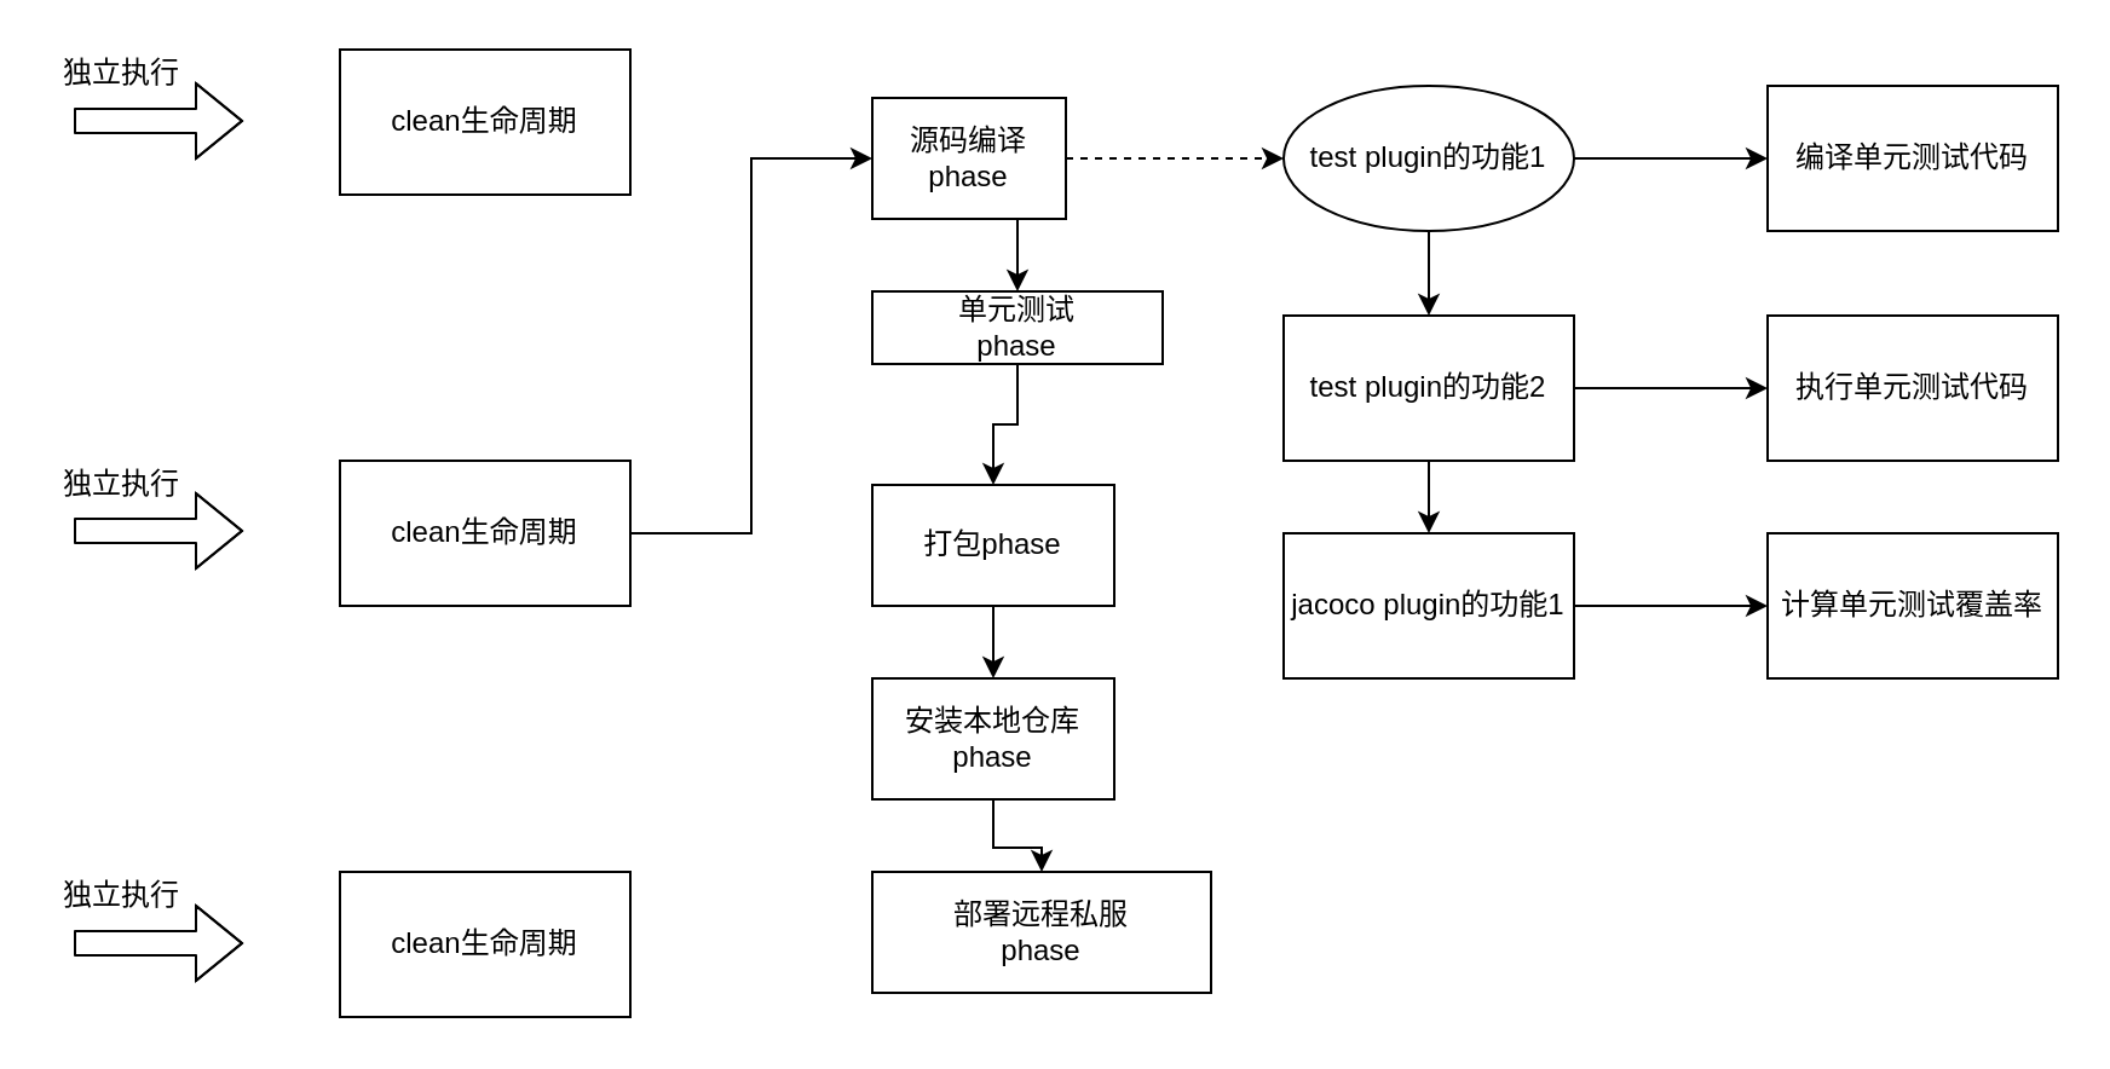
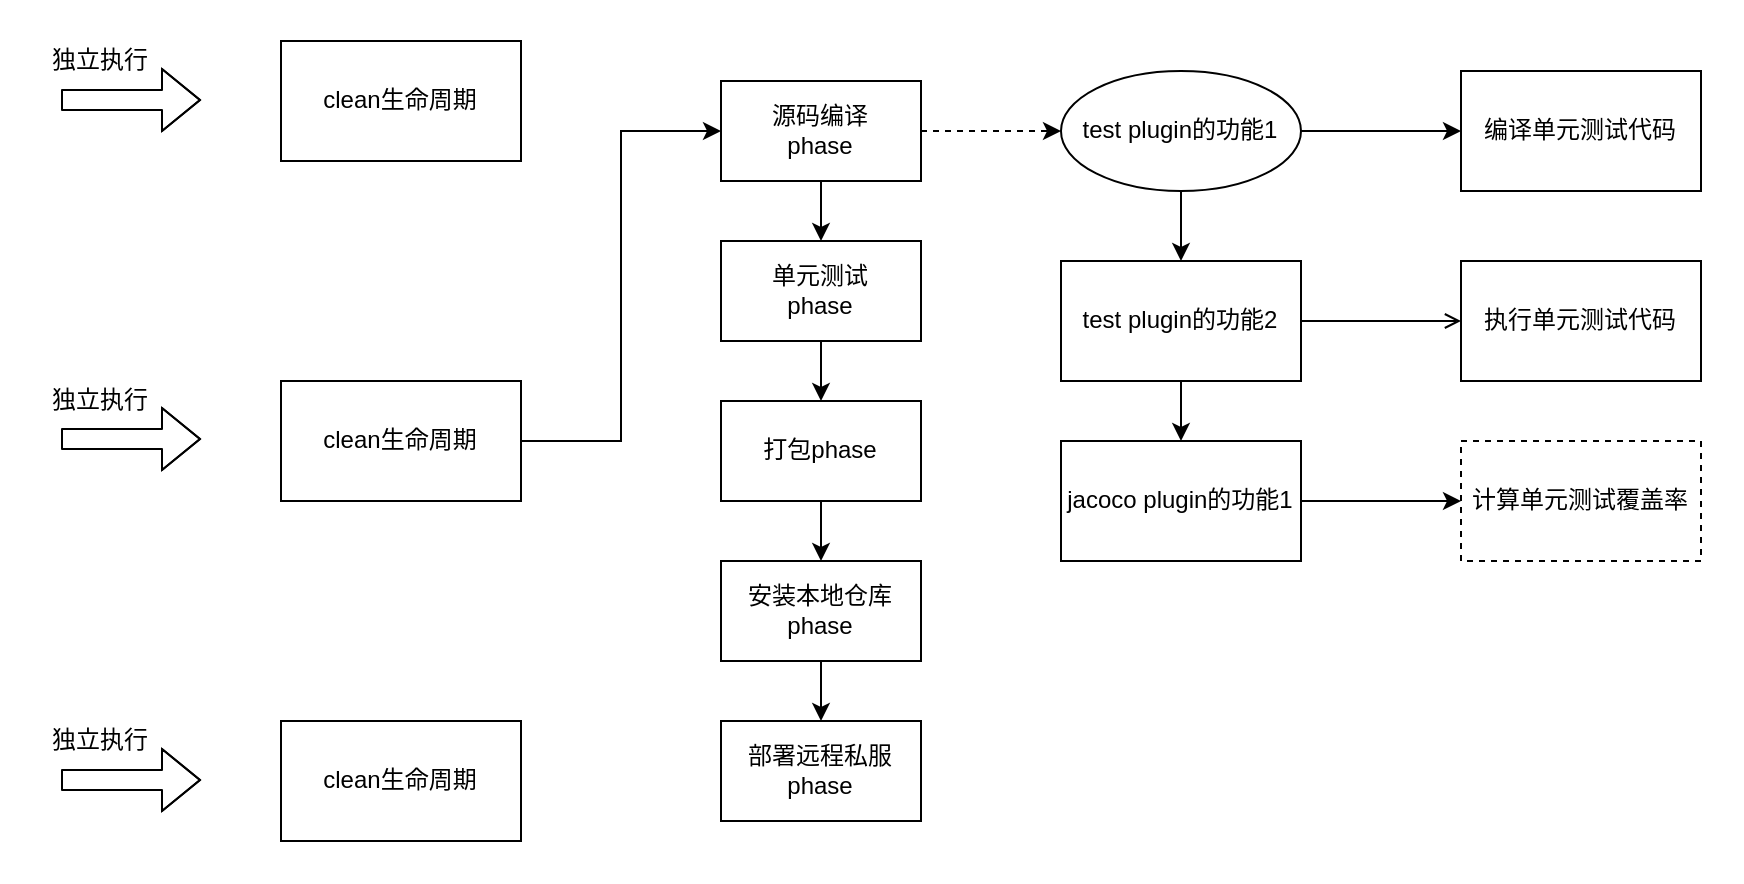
  <mxCell id="0" />
  <mxCell id="1" parent="0" />
  <mxCell id="2" value="clean生命周期" style="rounded=0;whiteSpace=wrap;html=1;" vertex="1" parent="1"><mxGeometry x="140" y="20" width="120" height="60" as="geometry" /></mxCell>
  <mxCell id="3" value="clean生命周期" style="rounded=0;whiteSpace=wrap;html=1;" vertex="1" parent="1"><mxGeometry x="140" y="360" width="120" height="60" as="geometry" /></mxCell>
  <mxCell id="4" style="edgeStyle=orthogonalEdgeStyle;rounded=0;orthogonalLoop=1;jettySize=auto;html=1;exitX=1;exitY=0.5;exitDx=0;exitDy=0;entryX=0;entryY=0.5;entryDx=0;entryDy=0;" edge="1" parent="1" source="5" target="10"><mxGeometry relative="1" as="geometry" /></mxCell>
  <mxCell id="5" value="clean生命周期" style="rounded=0;whiteSpace=wrap;html=1;" vertex="1" parent="1"><mxGeometry x="140" y="190" width="120" height="60" as="geometry" /></mxCell>
  <mxCell id="6" style="edgeStyle=orthogonalEdgeStyle;rounded=0;orthogonalLoop=1;jettySize=auto;html=1;exitX=0.5;exitY=1;exitDx=0;exitDy=0;entryX=0.5;entryY=0;entryDx=0;entryDy=0;" edge="1" parent="1" source="7" target="15"><mxGeometry relative="1" as="geometry" /></mxCell>
- <mxCell id="7" value="单元测试&lt;br&gt;phase" style="rounded=0;whiteSpace=wrap;html=1;" vertex="1" parent="1"><mxGeometry x="360" y="120" width="120" height="30" as="geometry" /></mxCell>
+ <mxCell id="7" value="单元测试&lt;br&gt;phase" style="rounded=0;whiteSpace=wrap;html=1;" vertex="1" parent="1"><mxGeometry x="360" y="120" width="100" height="50" as="geometry" /></mxCell>
  <mxCell id="8" style="edgeStyle=orthogonalEdgeStyle;rounded=0;orthogonalLoop=1;jettySize=auto;html=1;exitX=0.5;exitY=1;exitDx=0;exitDy=0;entryX=0.5;entryY=0;entryDx=0;entryDy=0;" edge="1" parent="1" source="10" target="7"><mxGeometry relative="1" as="geometry" /></mxCell>
  <mxCell id="9" value="" style="edgeStyle=orthogonalEdgeStyle;rounded=0;orthogonalLoop=1;jettySize=auto;html=1;dashed=1;" edge="1" parent="1" source="10" target="18"><mxGeometry relative="1" as="geometry" /></mxCell>
- <mxCell id="10" value="源码编译&lt;br&gt;phase" style="rounded=0;whiteSpace=wrap;html=1;" vertex="1" parent="1"><mxGeometry x="360" y="40" width="80" height="50" as="geometry" /></mxCell>
- <mxCell id="11" value="部署远程私服&lt;br&gt;phase" style="rounded=0;whiteSpace=wrap;html=1;" vertex="1" parent="1"><mxGeometry x="360" y="360" width="140" height="50" as="geometry" /></mxCell>
+ <mxCell id="10" value="源码编译&lt;br&gt;phase" style="rounded=0;whiteSpace=wrap;html=1;" vertex="1" parent="1"><mxGeometry x="360" y="40" width="100" height="50" as="geometry" /></mxCell>
+ <mxCell id="11" value="部署远程私服&lt;br&gt;phase" style="rounded=0;whiteSpace=wrap;html=1;" vertex="1" parent="1"><mxGeometry x="360" y="360" width="100" height="50" as="geometry" /></mxCell>
  <mxCell id="12" style="edgeStyle=orthogonalEdgeStyle;rounded=0;orthogonalLoop=1;jettySize=auto;html=1;exitX=0.5;exitY=1;exitDx=0;exitDy=0;" edge="1" parent="1" source="13" target="11"><mxGeometry relative="1" as="geometry" /></mxCell>
  <mxCell id="13" value="安装本地仓库&lt;br&gt;phase" style="rounded=0;whiteSpace=wrap;html=1;" vertex="1" parent="1"><mxGeometry x="360" y="280" width="100" height="50" as="geometry" /></mxCell>
  <mxCell id="14" style="edgeStyle=orthogonalEdgeStyle;rounded=0;orthogonalLoop=1;jettySize=auto;html=1;exitX=0.5;exitY=1;exitDx=0;exitDy=0;entryX=0.5;entryY=0;entryDx=0;entryDy=0;" edge="1" parent="1" source="15" target="13"><mxGeometry relative="1" as="geometry" /></mxCell>
  <mxCell id="15" value="打包phase" style="rounded=0;whiteSpace=wrap;html=1;" vertex="1" parent="1"><mxGeometry x="360" y="200" width="100" height="50" as="geometry" /></mxCell>
  <mxCell id="16" style="edgeStyle=orthogonalEdgeStyle;rounded=0;orthogonalLoop=1;jettySize=auto;html=1;exitX=0.5;exitY=1;exitDx=0;exitDy=0;entryX=0.5;entryY=0;entryDx=0;entryDy=0;" edge="1" parent="1" source="18" target="21"><mxGeometry relative="1" as="geometry" /></mxCell>
  <mxCell id="17" value="" style="edgeStyle=orthogonalEdgeStyle;rounded=0;orthogonalLoop=1;jettySize=auto;html=1;" edge="1" parent="1" source="18" target="24"><mxGeometry relative="1" as="geometry" /></mxCell>
  <mxCell id="18" value="test plugin的功能1" style="ellipse;whiteSpace=wrap;html=1;" vertex="1" parent="1"><mxGeometry x="530" y="35" width="120" height="60" as="geometry" /></mxCell>
  <mxCell id="19" style="edgeStyle=orthogonalEdgeStyle;rounded=0;orthogonalLoop=1;jettySize=auto;html=1;exitX=0.5;exitY=1;exitDx=0;exitDy=0;entryX=0.5;entryY=0;entryDx=0;entryDy=0;" edge="1" parent="1" source="21" target="23"><mxGeometry relative="1" as="geometry" /></mxCell>
- <mxCell id="20" value="" style="edgeStyle=orthogonalEdgeStyle;rounded=0;orthogonalLoop=1;jettySize=auto;html=1;" edge="1" parent="1" source="21" target="25"><mxGeometry relative="1" as="geometry" /></mxCell>
+ <mxCell id="20" value="" style="edgeStyle=orthogonalEdgeStyle;rounded=0;orthogonalLoop=1;jettySize=auto;html=1;endArrow=open;" edge="1" parent="1" source="21" target="25"><mxGeometry relative="1" as="geometry" /></mxCell>
  <mxCell id="21" value="test plugin的功能2" style="whiteSpace=wrap;html=1;rounded=0;" vertex="1" parent="1"><mxGeometry x="530" y="130" width="120" height="60" as="geometry" /></mxCell>
  <mxCell id="22" value="" style="edgeStyle=orthogonalEdgeStyle;rounded=0;orthogonalLoop=1;jettySize=auto;html=1;" edge="1" parent="1" source="23" target="26"><mxGeometry relative="1" as="geometry" /></mxCell>
  <mxCell id="23" value="jacoco plugin的功能1" style="whiteSpace=wrap;html=1;rounded=0;" vertex="1" parent="1"><mxGeometry x="530" y="220" width="120" height="60" as="geometry" /></mxCell>
  <mxCell id="24" value="编译单元测试代码" style="whiteSpace=wrap;html=1;rounded=0;" vertex="1" parent="1"><mxGeometry x="730" y="35" width="120" height="60" as="geometry" /></mxCell>
  <mxCell id="25" value="执行单元测试代码" style="whiteSpace=wrap;html=1;rounded=0;" vertex="1" parent="1"><mxGeometry x="730" y="130" width="120" height="60" as="geometry" /></mxCell>
- <mxCell id="26" value="计算单元测试覆盖率" style="whiteSpace=wrap;html=1;rounded=0;" vertex="1" parent="1"><mxGeometry x="730" y="220" width="120" height="60" as="geometry" /></mxCell>
+ <mxCell id="26" value="计算单元测试覆盖率" style="whiteSpace=wrap;html=1;rounded=0;dashed=1;" vertex="1" parent="1"><mxGeometry x="730" y="220" width="120" height="60" as="geometry" /></mxCell>
  <mxCell id="27" value="" style="shape=flexArrow;endArrow=classic;html=1;" edge="1" parent="1"><mxGeometry width="50" height="50" relative="1" as="geometry"><mxPoint x="30" y="49.5" as="sourcePoint" /><mxPoint x="100" y="49.5" as="targetPoint" /><Array as="points"><mxPoint x="80" y="49.5" /></Array></mxGeometry></mxCell>
  <mxCell id="28" value="" style="shape=flexArrow;endArrow=classic;html=1;" edge="1" parent="1"><mxGeometry width="50" height="50" relative="1" as="geometry"><mxPoint x="30" y="389.5" as="sourcePoint" /><mxPoint x="100" y="389.5" as="targetPoint" /><Array as="points"><mxPoint x="80" y="389.5" /></Array></mxGeometry></mxCell>
  <mxCell id="29" value="" style="shape=flexArrow;endArrow=classic;html=1;" edge="1" parent="1"><mxGeometry width="50" height="50" relative="1" as="geometry"><mxPoint x="30" y="219" as="sourcePoint" /><mxPoint x="100" y="219" as="targetPoint" /><Array as="points"><mxPoint x="80" y="219" /></Array></mxGeometry></mxCell>
  <mxCell id="30" value="独立执行" style="text;html=1;strokeColor=none;fillColor=none;align=center;verticalAlign=middle;whiteSpace=wrap;rounded=0;" vertex="1" parent="1"><mxGeometry x="20" y="20" width="60" height="20" as="geometry" /></mxCell>
  <mxCell id="31" value="独立执行" style="text;html=1;strokeColor=none;fillColor=none;align=center;verticalAlign=middle;whiteSpace=wrap;rounded=0;" vertex="1" parent="1"><mxGeometry x="20" y="190" width="60" height="20" as="geometry" /></mxCell>
  <mxCell id="32" value="独立执行" style="text;html=1;strokeColor=none;fillColor=none;align=center;verticalAlign=middle;whiteSpace=wrap;rounded=0;" vertex="1" parent="1"><mxGeometry x="20" y="360" width="60" height="20" as="geometry" /></mxCell>
